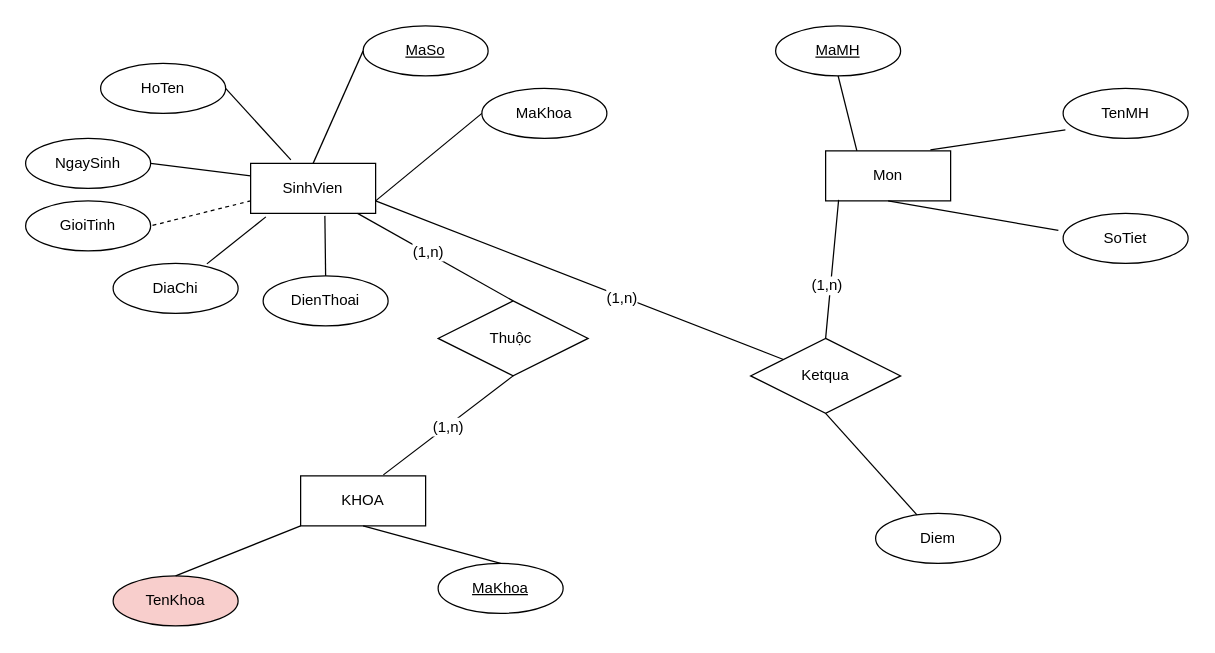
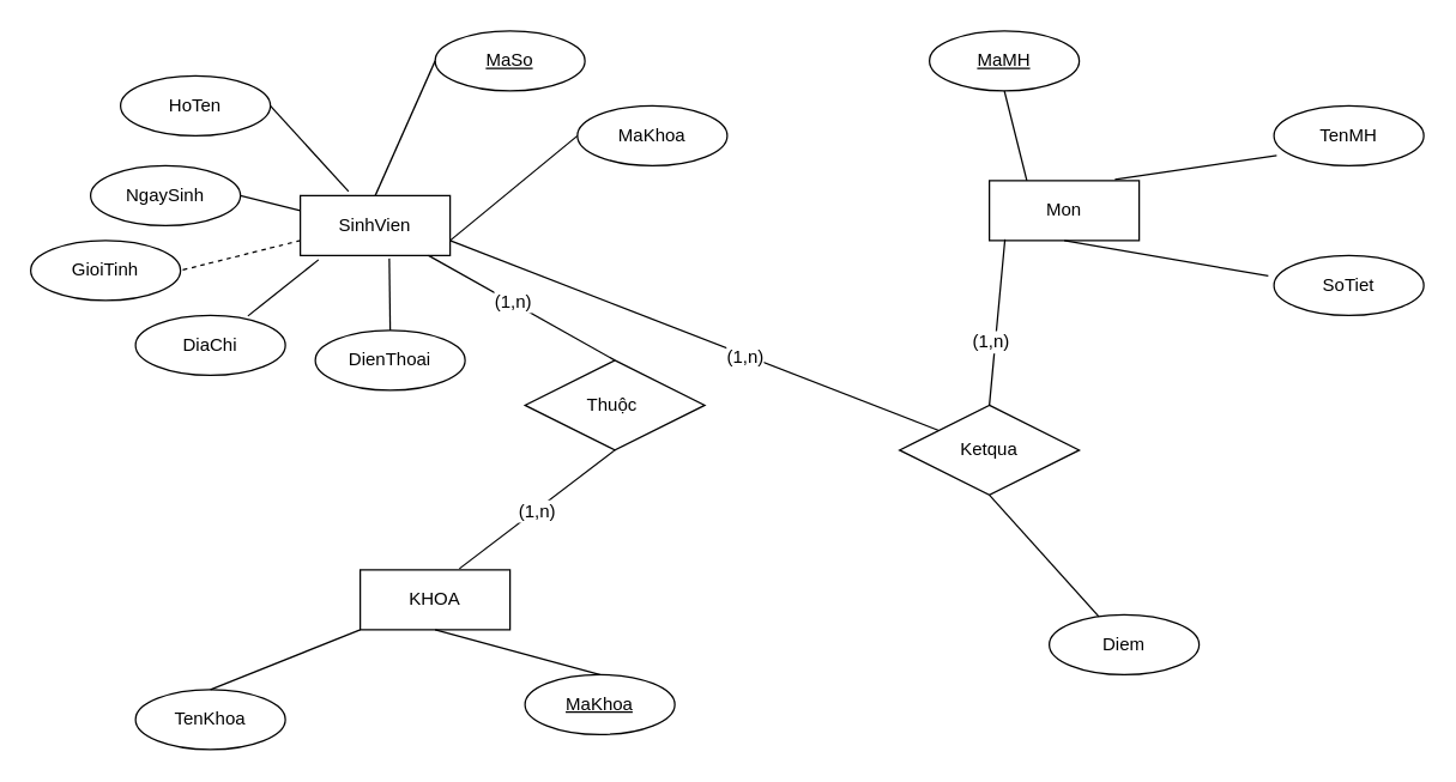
  <mxCell id="0" />
  <mxCell id="1" parent="0" />
  <mxCell id="2" value="SinhVien" style="whiteSpace=wrap;html=1;align=center;" parent="1" vertex="1"><mxGeometry x="200" y="130" width="100" height="40" as="geometry" /></mxCell>
  <mxCell id="3" value="HoTen" style="ellipse;whiteSpace=wrap;html=1;align=center;" parent="1" vertex="1"><mxGeometry x="80" y="50" width="100" height="40" as="geometry" /></mxCell>
  <mxCell id="4" value="MaSo" style="ellipse;whiteSpace=wrap;html=1;align=center;fontStyle=4;" parent="1" vertex="1"><mxGeometry x="290" y="20" width="100" height="40" as="geometry" /></mxCell>
  <mxCell id="5" value="GioiTinh" style="ellipse;whiteSpace=wrap;html=1;align=center;" parent="1" vertex="1"><mxGeometry x="20" y="160" width="100" height="40" as="geometry" /></mxCell>
  <mxCell id="6" value="DienThoai" style="ellipse;whiteSpace=wrap;html=1;align=center;" parent="1" vertex="1"><mxGeometry x="210" y="220" width="100" height="40" as="geometry" /></mxCell>
  <mxCell id="7" value="DiaChi" style="ellipse;whiteSpace=wrap;html=1;align=center;" parent="1" vertex="1"><mxGeometry x="90" y="210" width="100" height="40" as="geometry" /></mxCell>
  <mxCell id="8" value="MaKhoa" style="ellipse;whiteSpace=wrap;html=1;align=center;" parent="1" vertex="1"><mxGeometry x="385" y="70" width="100" height="40" as="geometry" /></mxCell>
- <mxCell id="9" value="NgaySinh" style="ellipse;whiteSpace=wrap;html=1;align=center;" parent="1" vertex="1"><mxGeometry x="20" y="110" width="100" height="40" as="geometry" /></mxCell>
+ <mxCell id="9" value="NgaySinh" style="ellipse;whiteSpace=wrap;html=1;align=center;" parent="1" vertex="1"><mxGeometry x="60" y="110" width="100" height="40" as="geometry" /></mxCell>
  <mxCell id="10" value="Mon" style="whiteSpace=wrap;html=1;align=center;" parent="1" vertex="1"><mxGeometry x="660" y="120" width="100" height="40" as="geometry" /></mxCell>
  <mxCell id="11" value="MaMH" style="ellipse;whiteSpace=wrap;html=1;align=center;fontStyle=4;" parent="1" vertex="1"><mxGeometry x="620" y="20" width="100" height="40" as="geometry" /></mxCell>
  <mxCell id="12" value="TenMH" style="ellipse;whiteSpace=wrap;html=1;align=center;" parent="1" vertex="1"><mxGeometry x="850" y="70" width="100" height="40" as="geometry" /></mxCell>
  <mxCell id="13" value="SoTiet" style="ellipse;whiteSpace=wrap;html=1;align=center;" parent="1" vertex="1"><mxGeometry x="850" y="170" width="100" height="40" as="geometry" /></mxCell>
  <mxCell id="14" value="KHOA" style="whiteSpace=wrap;html=1;align=center;" parent="1" vertex="1"><mxGeometry x="240" y="380" width="100" height="40" as="geometry" /></mxCell>
- <mxCell id="15" value="TenKhoa" style="ellipse;whiteSpace=wrap;html=1;align=center;fillColor=#f8cecc;" parent="1" vertex="1"><mxGeometry x="90" y="460" width="100" height="40" as="geometry" /></mxCell>
+ <mxCell id="15" value="TenKhoa" style="ellipse;whiteSpace=wrap;html=1;align=center;" parent="1" vertex="1"><mxGeometry x="90" y="460" width="100" height="40" as="geometry" /></mxCell>
  <mxCell id="16" value="MaKhoa" style="ellipse;whiteSpace=wrap;html=1;align=center;fontStyle=4;" parent="1" vertex="1"><mxGeometry x="350" y="450" width="100" height="40" as="geometry" /></mxCell>
  <mxCell id="17" value="" style="endArrow=none;html=1;rounded=0;fontSize=12;startSize=8;endSize=8;curved=1;entryX=0;entryY=0.5;entryDx=0;entryDy=0;exitX=0.5;exitY=0;exitDx=0;exitDy=0;" parent="1" source="2" target="4" edge="1"><mxGeometry relative="1" as="geometry"><mxPoint x="200" y="150" as="sourcePoint" /><mxPoint x="360" y="150" as="targetPoint" /></mxGeometry></mxCell>
  <mxCell id="18" value="" style="endArrow=none;html=1;rounded=0;fontSize=12;startSize=8;endSize=8;curved=1;entryX=1;entryY=0.5;entryDx=0;entryDy=0;exitX=0.322;exitY=-0.07;exitDx=0;exitDy=0;exitPerimeter=0;" parent="1" source="2" target="3" edge="1"><mxGeometry relative="1" as="geometry"><mxPoint x="240" y="140" as="sourcePoint" /><mxPoint x="300" y="50" as="targetPoint" /></mxGeometry></mxCell>
  <mxCell id="19" value="" style="endArrow=none;html=1;rounded=0;fontSize=12;startSize=8;endSize=8;curved=1;entryX=0;entryY=0.25;entryDx=0;entryDy=0;exitX=1;exitY=0.5;exitDx=0;exitDy=0;" parent="1" source="9" target="2" edge="1"><mxGeometry relative="1" as="geometry"><mxPoint x="250" y="150" as="sourcePoint" /><mxPoint x="310" y="60" as="targetPoint" /></mxGeometry></mxCell>
  <mxCell id="20" value="" style="endArrow=none;html=1;rounded=0;fontSize=12;startSize=8;endSize=8;curved=1;entryX=1;entryY=0.5;entryDx=0;entryDy=0;exitX=0;exitY=0.75;exitDx=0;exitDy=0;dashed=1;" parent="1" source="2" target="5" edge="1"><mxGeometry relative="1" as="geometry"><mxPoint x="260" y="160" as="sourcePoint" /><mxPoint x="320" y="70" as="targetPoint" /></mxGeometry></mxCell>
  <mxCell id="21" value="" style="endArrow=none;html=1;rounded=0;fontSize=12;startSize=8;endSize=8;curved=1;entryX=0.122;entryY=1.07;entryDx=0;entryDy=0;exitX=0.75;exitY=0.01;exitDx=0;exitDy=0;exitPerimeter=0;entryPerimeter=0;" parent="1" source="7" target="2" edge="1"><mxGeometry relative="1" as="geometry"><mxPoint x="270" y="170" as="sourcePoint" /><mxPoint x="330" y="80" as="targetPoint" /></mxGeometry></mxCell>
  <mxCell id="22" value="" style="endArrow=none;html=1;rounded=0;fontSize=12;startSize=8;endSize=8;curved=1;entryX=0;entryY=0.5;entryDx=0;entryDy=0;exitX=1;exitY=0.75;exitDx=0;exitDy=0;" parent="1" source="2" target="8" edge="1"><mxGeometry relative="1" as="geometry"><mxPoint x="280" y="180" as="sourcePoint" /><mxPoint x="340" y="90" as="targetPoint" /></mxGeometry></mxCell>
  <mxCell id="23" value="" style="endArrow=none;html=1;rounded=0;fontSize=12;startSize=8;endSize=8;curved=1;entryX=0.5;entryY=0;entryDx=0;entryDy=0;exitX=0.594;exitY=1.05;exitDx=0;exitDy=0;exitPerimeter=0;" parent="1" source="2" target="6" edge="1"><mxGeometry relative="1" as="geometry"><mxPoint x="290" y="190" as="sourcePoint" /><mxPoint x="350" y="100" as="targetPoint" /></mxGeometry></mxCell>
  <mxCell id="24" value="" style="endArrow=none;html=1;rounded=0;fontSize=12;startSize=8;endSize=8;curved=1;entryX=0.25;entryY=0;entryDx=0;entryDy=0;exitX=0.5;exitY=1;exitDx=0;exitDy=0;" parent="1" source="11" target="10" edge="1"><mxGeometry relative="1" as="geometry"><mxPoint x="401" y="218.4" as="sourcePoint" /><mxPoint x="750" y="160" as="targetPoint" /></mxGeometry></mxCell>
  <mxCell id="25" value="" style="endArrow=none;html=1;rounded=0;fontSize=12;startSize=8;endSize=8;curved=1;entryX=0.838;entryY=-0.02;entryDx=0;entryDy=0;exitX=0.018;exitY=0.83;exitDx=0;exitDy=0;exitPerimeter=0;entryPerimeter=0;" parent="1" source="12" target="10" edge="1"><mxGeometry relative="1" as="geometry"><mxPoint x="636" y="138" as="sourcePoint" /><mxPoint x="665" y="230" as="targetPoint" /></mxGeometry></mxCell>
  <mxCell id="26" value="" style="endArrow=none;html=1;rounded=0;fontSize=12;startSize=8;endSize=8;curved=1;entryX=-0.038;entryY=0.34;entryDx=0;entryDy=0;exitX=0.5;exitY=1;exitDx=0;exitDy=0;entryPerimeter=0;" parent="1" source="10" target="13" edge="1"><mxGeometry relative="1" as="geometry"><mxPoint x="646" y="148" as="sourcePoint" /><mxPoint x="675" y="240" as="targetPoint" /></mxGeometry></mxCell>
  <mxCell id="27" value="" style="endArrow=none;html=1;rounded=0;fontSize=12;startSize=8;endSize=8;curved=1;exitX=0.5;exitY=0;exitDx=0;exitDy=0;entryX=0;entryY=1;entryDx=0;entryDy=0;" parent="1" source="15" target="14" edge="1"><mxGeometry relative="1" as="geometry"><mxPoint x="70" y="420" as="sourcePoint" /><mxPoint x="230" y="420" as="targetPoint" /></mxGeometry></mxCell>
  <mxCell id="28" value="" style="endArrow=none;html=1;rounded=0;fontSize=12;startSize=8;endSize=8;curved=1;exitX=0.5;exitY=0;exitDx=0;exitDy=0;entryX=0.5;entryY=1;entryDx=0;entryDy=0;" parent="1" source="16" target="14" edge="1"><mxGeometry relative="1" as="geometry"><mxPoint x="30" y="560" as="sourcePoint" /><mxPoint x="190" y="560" as="targetPoint" /></mxGeometry></mxCell>
  <mxCell id="29" value="Thuộc&amp;nbsp;" style="shape=rhombus;perimeter=rhombusPerimeter;whiteSpace=wrap;html=1;align=center;" parent="1" vertex="1"><mxGeometry x="350" y="240" width="120" height="60" as="geometry" /></mxCell>
  <mxCell id="30" value="" style="endArrow=none;html=1;rounded=0;fontSize=12;startSize=8;endSize=8;curved=1;entryX=0.5;entryY=0;entryDx=0;entryDy=0;" parent="1" source="2" target="29" edge="1"><mxGeometry relative="1" as="geometry"><mxPoint x="350" y="170" as="sourcePoint" /><mxPoint x="510" y="170" as="targetPoint" /></mxGeometry></mxCell>
  <mxCell id="31" value="(1,n)" style="edgeLabel;html=1;align=center;verticalAlign=middle;resizable=0;points=[];fontSize=12;" parent="30" vertex="1" connectable="0"><mxGeometry x="-0.097" y="1" relative="1" as="geometry"><mxPoint as="offset" /></mxGeometry></mxCell>
  <mxCell id="32" value="" style="endArrow=none;html=1;rounded=0;fontSize=12;startSize=8;endSize=8;curved=1;exitX=0.662;exitY=-0.02;exitDx=0;exitDy=0;exitPerimeter=0;entryX=0.5;entryY=1;entryDx=0;entryDy=0;" parent="1" source="14" target="29" edge="1"><mxGeometry relative="1" as="geometry"><mxPoint x="360" y="330" as="sourcePoint" /><mxPoint x="520" y="330" as="targetPoint" /></mxGeometry></mxCell>
  <mxCell id="33" value="(1,n)" style="edgeLabel;html=1;align=center;verticalAlign=middle;resizable=0;points=[];fontSize=12;" parent="32" vertex="1" connectable="0"><mxGeometry x="-0.02" relative="1" as="geometry"><mxPoint as="offset" /></mxGeometry></mxCell>
  <mxCell id="34" value="" style="endArrow=none;html=1;rounded=0;fontSize=12;startSize=8;endSize=8;curved=1;exitX=1;exitY=0.75;exitDx=0;exitDy=0;" parent="1" source="2" target="36" edge="1"><mxGeometry relative="1" as="geometry"><mxPoint x="480" y="220" as="sourcePoint" /><mxPoint x="690" y="280" as="targetPoint" /></mxGeometry></mxCell>
  <mxCell id="35" value="(1,n)" style="edgeLabel;html=1;align=center;verticalAlign=middle;resizable=0;points=[];fontSize=12;" vertex="1" connectable="0" parent="34"><mxGeometry x="0.207" relative="1" as="geometry"><mxPoint y="1" as="offset" /></mxGeometry></mxCell>
  <mxCell id="36" value="Ketqua" style="shape=rhombus;perimeter=rhombusPerimeter;whiteSpace=wrap;html=1;align=center;" vertex="1" parent="1"><mxGeometry x="600" y="270" width="120" height="60" as="geometry" /></mxCell>
  <mxCell id="37" value="" style="endArrow=none;html=1;rounded=0;fontSize=12;startSize=8;endSize=8;curved=1;exitX=0.104;exitY=0.98;exitDx=0;exitDy=0;exitPerimeter=0;entryX=0.5;entryY=0;entryDx=0;entryDy=0;" edge="1" parent="1" source="10" target="36"><mxGeometry relative="1" as="geometry"><mxPoint x="700" y="210" as="sourcePoint" /><mxPoint x="860" y="210" as="targetPoint" /></mxGeometry></mxCell>
  <mxCell id="38" value="(1,n)" style="edgeLabel;html=1;align=center;verticalAlign=middle;resizable=0;points=[];fontSize=12;" vertex="1" connectable="0" parent="37"><mxGeometry x="0.247" y="-3" relative="1" as="geometry"><mxPoint as="offset" /></mxGeometry></mxCell>
  <mxCell id="39" value="Diem" style="ellipse;whiteSpace=wrap;html=1;align=center;" vertex="1" parent="1"><mxGeometry x="700" y="410" width="100" height="40" as="geometry" /></mxCell>
  <mxCell id="40" value="" style="endArrow=none;html=1;rounded=0;fontSize=12;startSize=8;endSize=8;curved=1;entryX=0.5;entryY=1;entryDx=0;entryDy=0;" edge="1" parent="1" source="39" target="36"><mxGeometry relative="1" as="geometry"><mxPoint x="420" y="370" as="sourcePoint" /><mxPoint x="580" y="370" as="targetPoint" /></mxGeometry></mxCell>
